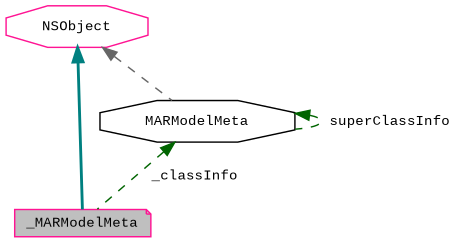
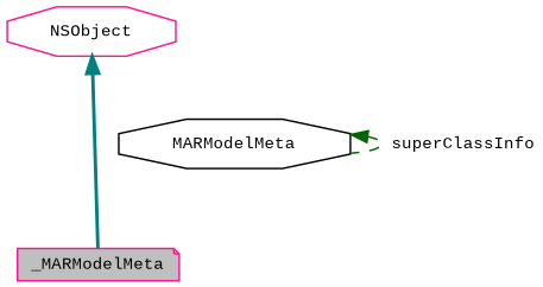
  digraph {
    fontname="Liberation Mono"
    node [color=deeppink fillcolor=white fontname="Liberation Mono" fontsize=10 shape=octagon style=filled]
    edge [color=darkgreen dir=back fontname="Liberation Mono" fontsize=10 labelfontname=Helvetica labelfontsize=10 style=dashed]
    n1 [fillcolor=grey75 fontcolor=black height=0.2 label=_MARModelMeta shape=note width=0.4]
    n2 [height=0.2 label=NSObject width=0.4]
    n3 [color=black height=0.2 label=MARModelMeta width=0.4]
    n2 -> n1 [color=teal style=bold]
-   n2 -> n3 [color=gray40]
-   n3 -> n1 [label=" _classInfo"]
    n3 -> n3 [label=" superClassInfo"]
  }
